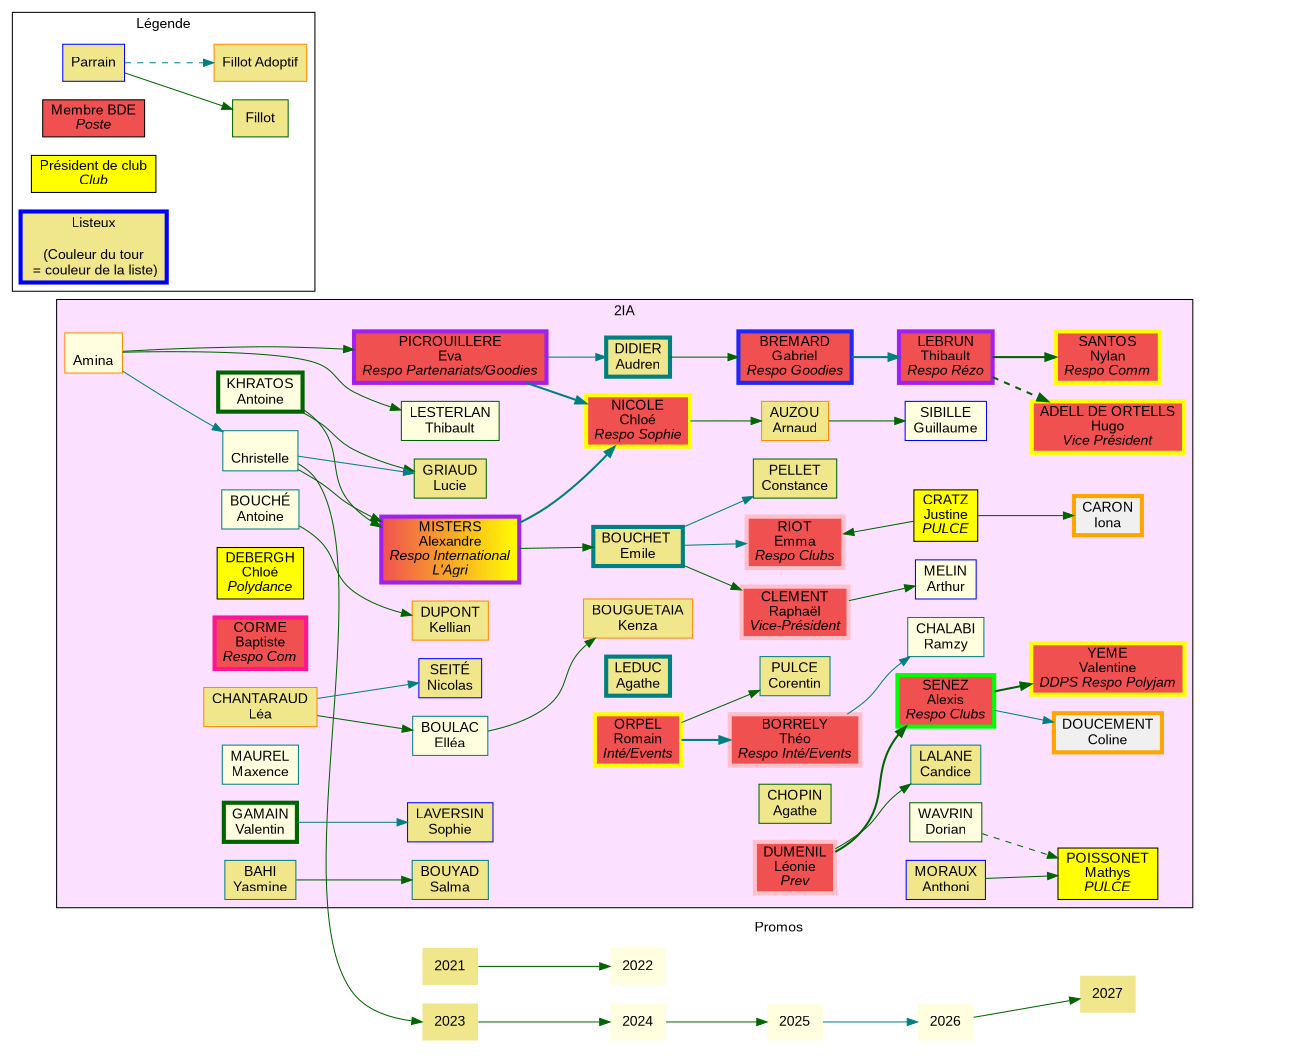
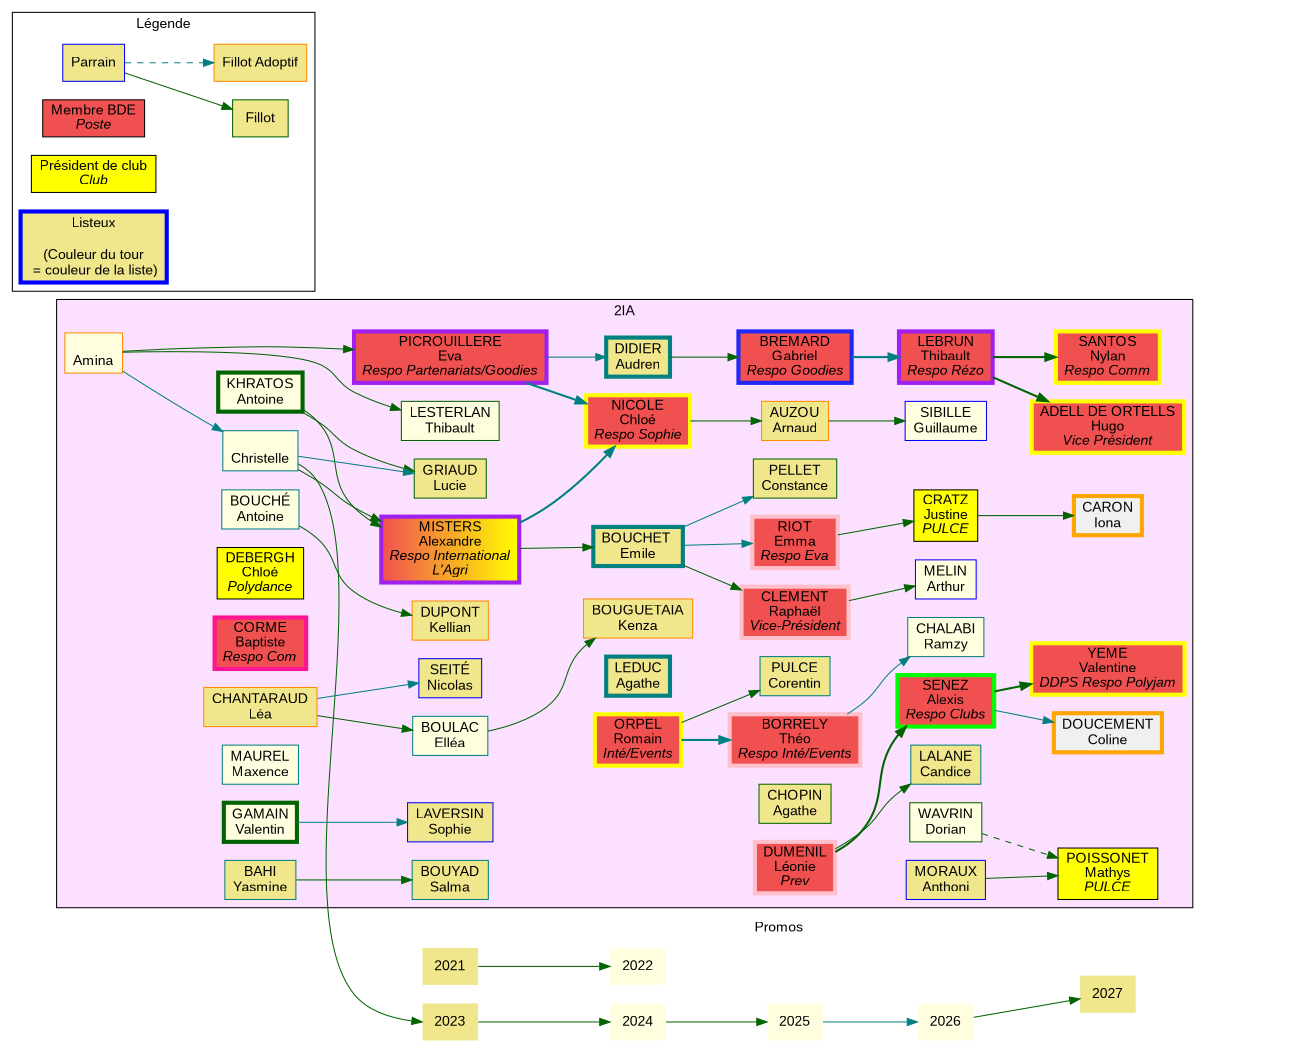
  digraph {
    fontname=Arial
    rankdir=LR
    style=filled
    node [color=teal fillcolor=khaki fontname=Arial shape=box style=filled]
    edge [color=darkgreen]
    2021 [shape=none]
    2022 [color=darkgreen fillcolor=lightyellow shape=none]
    2023 [color=blue shape=none]
    2024 [fillcolor=lightyellow shape=none]
    2025 [color=darkorange fillcolor=lightyellow shape=none]
    2026 [color=darkorange fillcolor=lightyellow shape=none]
    2027 [color=darkorange shape=none]
    n8 [color=blue label=Parrain]
    n9 [color=darkgreen label=Fillot]
    n10 [color=darkorange label="Fillot Adoptif"]
    n11 [fillcolor="#f05050" label=<Membre BDE<BR/><I>Poste</I>> color=""]
    n12 [fillcolor=yellow label=<Président de club<BR/><I>Club</I>> color=""]
    n13 [color=blue label="Listeux\n\n(Couleur du tour\n = couleur de la liste)" penwidth=4]
    n14 [color=darkorange fillcolor=lightyellow label="\nAmina"]
    n15 [fillcolor=lightyellow label="BOUCHÉ\nAntoine"]
    n16 [color=darkgreen fillcolor=lightyellow label="KHRATOS\nAntoine" penwidth=4]
    n17 [fillcolor=yellow label=<DEBERGH<BR/>Chloé<BR/><I>Polydance</I>> color=""]
    n18 [fillcolor=lightyellow label="\nChristelle"]
    n19 [color=deeppink fillcolor="#f05050" label=<CORME<BR/>Baptiste<BR/><I>Respo Com</I>> penwidth=4]
    n20 [color=darkorange label="CHANTARAUD\nLéa"]
    n21 [fillcolor=lightyellow label="MAUREL\nMaxence"]
    n22 [color=darkgreen fillcolor=lightyellow label="GAMAIN\nValentin" penwidth=4]
    n23 [label="BAHI\nYasmine"]
    n24 [color=purple fillcolor="#f05050" label=<PICROUILLERE<BR/>Eva<BR/><I>Respo Partenariats/Goodies</I>> penwidth=4]
    n25 [color=darkorange label="DUPONT\nKellian"]
    n26 [color=darkgreen label="GRIAUD\nLucie"]
    n27 [color=blue label="SEITÉ\nNicolas"]
    n28 [fillcolor=lightyellow label="BOULAC\nElléa"]
    n29 [label="BOUYAD\nSalma"]
    n30 [color=purple fillcolor="#f05050:yellow" label=<MISTERS<BR/>Alexandre<BR/><I>Respo International<BR/>L'Agri</I>> penwidth=4]
    n31 [color=blue label="LAVERSIN\nSophie"]
    n32 [color=darkgreen fillcolor=lightyellow label="LESTERLAN\nThibault"]
    n33 [color=yellow fillcolor="#f05050" label=<NICOLE<BR/>Chloé<BR/><I>Respo Sophie</I>> penwidth=4]
    n34 [label="DIDIER\nAudren" penwidth=4]
    n35 [label="BOUCHET \nEmile" penwidth=4]
    n36 [label="LEDUC\nAgathe" penwidth=4]
    n37 [color=yellow fillcolor="#f05050" label=<ORPEL<BR/>Romain<BR/><I>Inté/Events</I>> penwidth=4]
    n38 [color=darkorange label="BOUGUETAIA\nKenza"]
    n39 [color=darkorange label="AUZOU\nArnaud"]
    n40 [color=darkgreen label="PELLET\nConstance"]
    n41 [color=darkgreen label="CHOPIN\nAgathe"]
    n42 [color=pink fillcolor="#f05050" label=<CLEMENT<BR/>Raphaël<BR/><I>Vice-Président</I>> penwidth=4]
-   n43 [color=pink fillcolor="#f05050" label=<RIOT<BR/>Emma<BR/><I>Respo Clubs</I>> penwidth=4]
+   n43 [color=pink fillcolor="#f05050" label=<RIOT<BR/>Emma<BR/><I>Respo Eva</I>> penwidth=4]
    n44 [color=pink fillcolor="#f05050" label=<DUMENIL<BR/>Léonie<BR/><I>Prev</I>> penwidth=4]
    n45 [label="PULCE\nCorentin"]
    n46 [color=pink fillcolor="#f05050" label=<BORRELY<BR/>Théo<BR/><I>Respo Inté/Events</I>> penwidth=4]
    n47 [color="#2128f5" fillcolor="#f05050" label=<BREMARD<BR/>Gabriel<BR/><I>Respo Goodies</I>> penwidth=4]
    n48 [color=blue fillcolor=lightyellow label="MELIN\nArthur"]
    n49 [fillcolor=lightyellow label="CHALABI\nRamzy"]
    n50 [color=green fillcolor="#f05050" label=<SENEZ<BR/>Alexis<BR/><I>Respo Clubs</I>> penwidth=4]
    n51 [color=purple fillcolor="#f05050" label=<LEBRUN<BR/>Thibault<BR/><I>Respo Rézo</I>> penwidth=4]
    n52 [fillcolor=yellow label=<CRATZ<BR/>Justine<BR/><I>PULCE</I>> color=""]
    n53 [label="LALANE\nCandice"]
    n54 [color=blue fillcolor=lightyellow label="SIBILLE\nGuillaume"]
    n55 [color=blue label="MORAUX\nAnthoni"]
    n56 [color=darkgreen fillcolor=lightyellow label="WAVRIN\nDorian"]
    n57 [fillcolor=yellow label=<POISSONET<BR/>Mathys<BR/><I>PULCE</I>> color=""]
    n58 [color=yellow fillcolor="#f05050" label=<ADELL DE ORTELLS<BR/>Hugo<BR/><I>Vice Président</I>> penwidth=4]
    n59 [color=orange fillcolor="#f0f0f0" label=<CARON<BR/>Iona<BR/>> penwidth=4]
    n60 [color=orange fillcolor="#f0f0f0" label=<DOUCEMENT<BR/>Coline<BR/>> penwidth=4]
    n61 [color=yellow fillcolor="#f05050" label=<SANTOS<BR/>Nylan<BR/><I>Respo Comm</I>> penwidth=4]
    n62 [color=yellow fillcolor="#f05050" label=<YEME<BR/>Valentine<BR/><I>DDPS Respo Polyjam</I>> penwidth=4]
    endnode [fillcolor="#f0f0f0" style=invis color=""]
    subgraph cluster_1 {
      color=none
      label=Promos
      penwidth=0
      2021
      2022
      2023
      2024
      2025
      2026
      2027
    }
    subgraph cluster_2 {
      fillcolor="#FCE0FF"
      label="2IA"
      subgraph sub_3 {
        fillcolor="#FCE0FF"
        label="2IA"
        rank=same
        n14
      }
      subgraph sub_4 {
        fillcolor="#FCE0FF"
        label="2IA"
        rank=same
        n15
        n16
        n17
        n18
        n19
        n20
        n21
        n22
        n23
      }
      subgraph sub_5 {
        fillcolor="#FCE0FF"
        label="2IA"
        rank=same
        n24
        n25
        n26
        n27
        n28
        n29
        n30
        n31
        n32
      }
      subgraph sub_6 {
        fillcolor="#FCE0FF"
        label="2IA"
        rank=same
        n33
        n34
        n35
        n36
        n37
        n38
      }
      subgraph sub_7 {
        fillcolor="#FCE0FF"
        label="2IA"
        rank=same
        n39
        n40
        n41
        n42
        n43
        n44
        n45
        n46
        n47
      }
      subgraph sub_8 {
        fillcolor="#FCE0FF"
        label="2IA"
        rank=same
        n48
        n49
        n50
        n51
        n52
        n53
        n54
        n55
        n56
      }
      subgraph sub_9 {
        fillcolor="#FCE0FF"
        label="2IA"
        rank=same
        n57
        n58
        n59
        n60
        n61
        n62
      }
    }
    subgraph cluster_10 {
      fillcolor=none
      label="Légende"
      n8
      n9
      n10
      n11
      n12
      n13
    }
    2021 -> 2022
    2023 -> 2024
    2024 -> 2025
    2025 -> 2026 [color=teal]
    2026 -> 2027
    2027 -> endnode [style=invis color=""]
    n8 -> n9
    n8 -> n10 [color=teal style=dashed]
    n14 -> n18 [color=teal]
    n14 -> n24
    n14 -> n32
    n15 -> n25
    n16 -> n26
    n16 -> n30
    n18 -> 2023
    n18 -> n26 [color=teal]
    n18 -> n30
    n20 -> n27 [color=teal]
    n20 -> n28
    n22 -> n31 [color=teal]
    n23 -> n29
    n24 -> n33 [color=teal penwidth=2]
    n24 -> n34 [color=teal]
    n28 -> n38
    n30 -> n33 [color=teal penwidth=2]
    n30 -> n35
    n33 -> n39
    n34 -> n47
    n35 -> n40 [color=teal]
    n35 -> n42
    n35 -> n43 [color=teal]
    n37 -> n45
    n37 -> n46 [color=teal penwidth=2]
    n39 -> n54
    n42 -> n48
-   n52 -> n43
+   n43 -> n52
    n44 -> n50 [penwidth=2]
    n44 -> n53
    n46 -> n49 [color=teal]
    n47 -> n51 [color=teal penwidth=2]
    n50 -> n60 [color=teal]
    n50 -> n62 [penwidth=2]
-   n51 -> n58 [penwidth=2 style=dashed]
+   n51 -> n58 [penwidth=2]
    n51 -> n61 [penwidth=2]
    n52 -> n59
    n55 -> n57
    n56 -> n57 [style=dashed]
    n57 -> endnode [style=invis color=""]
  }
